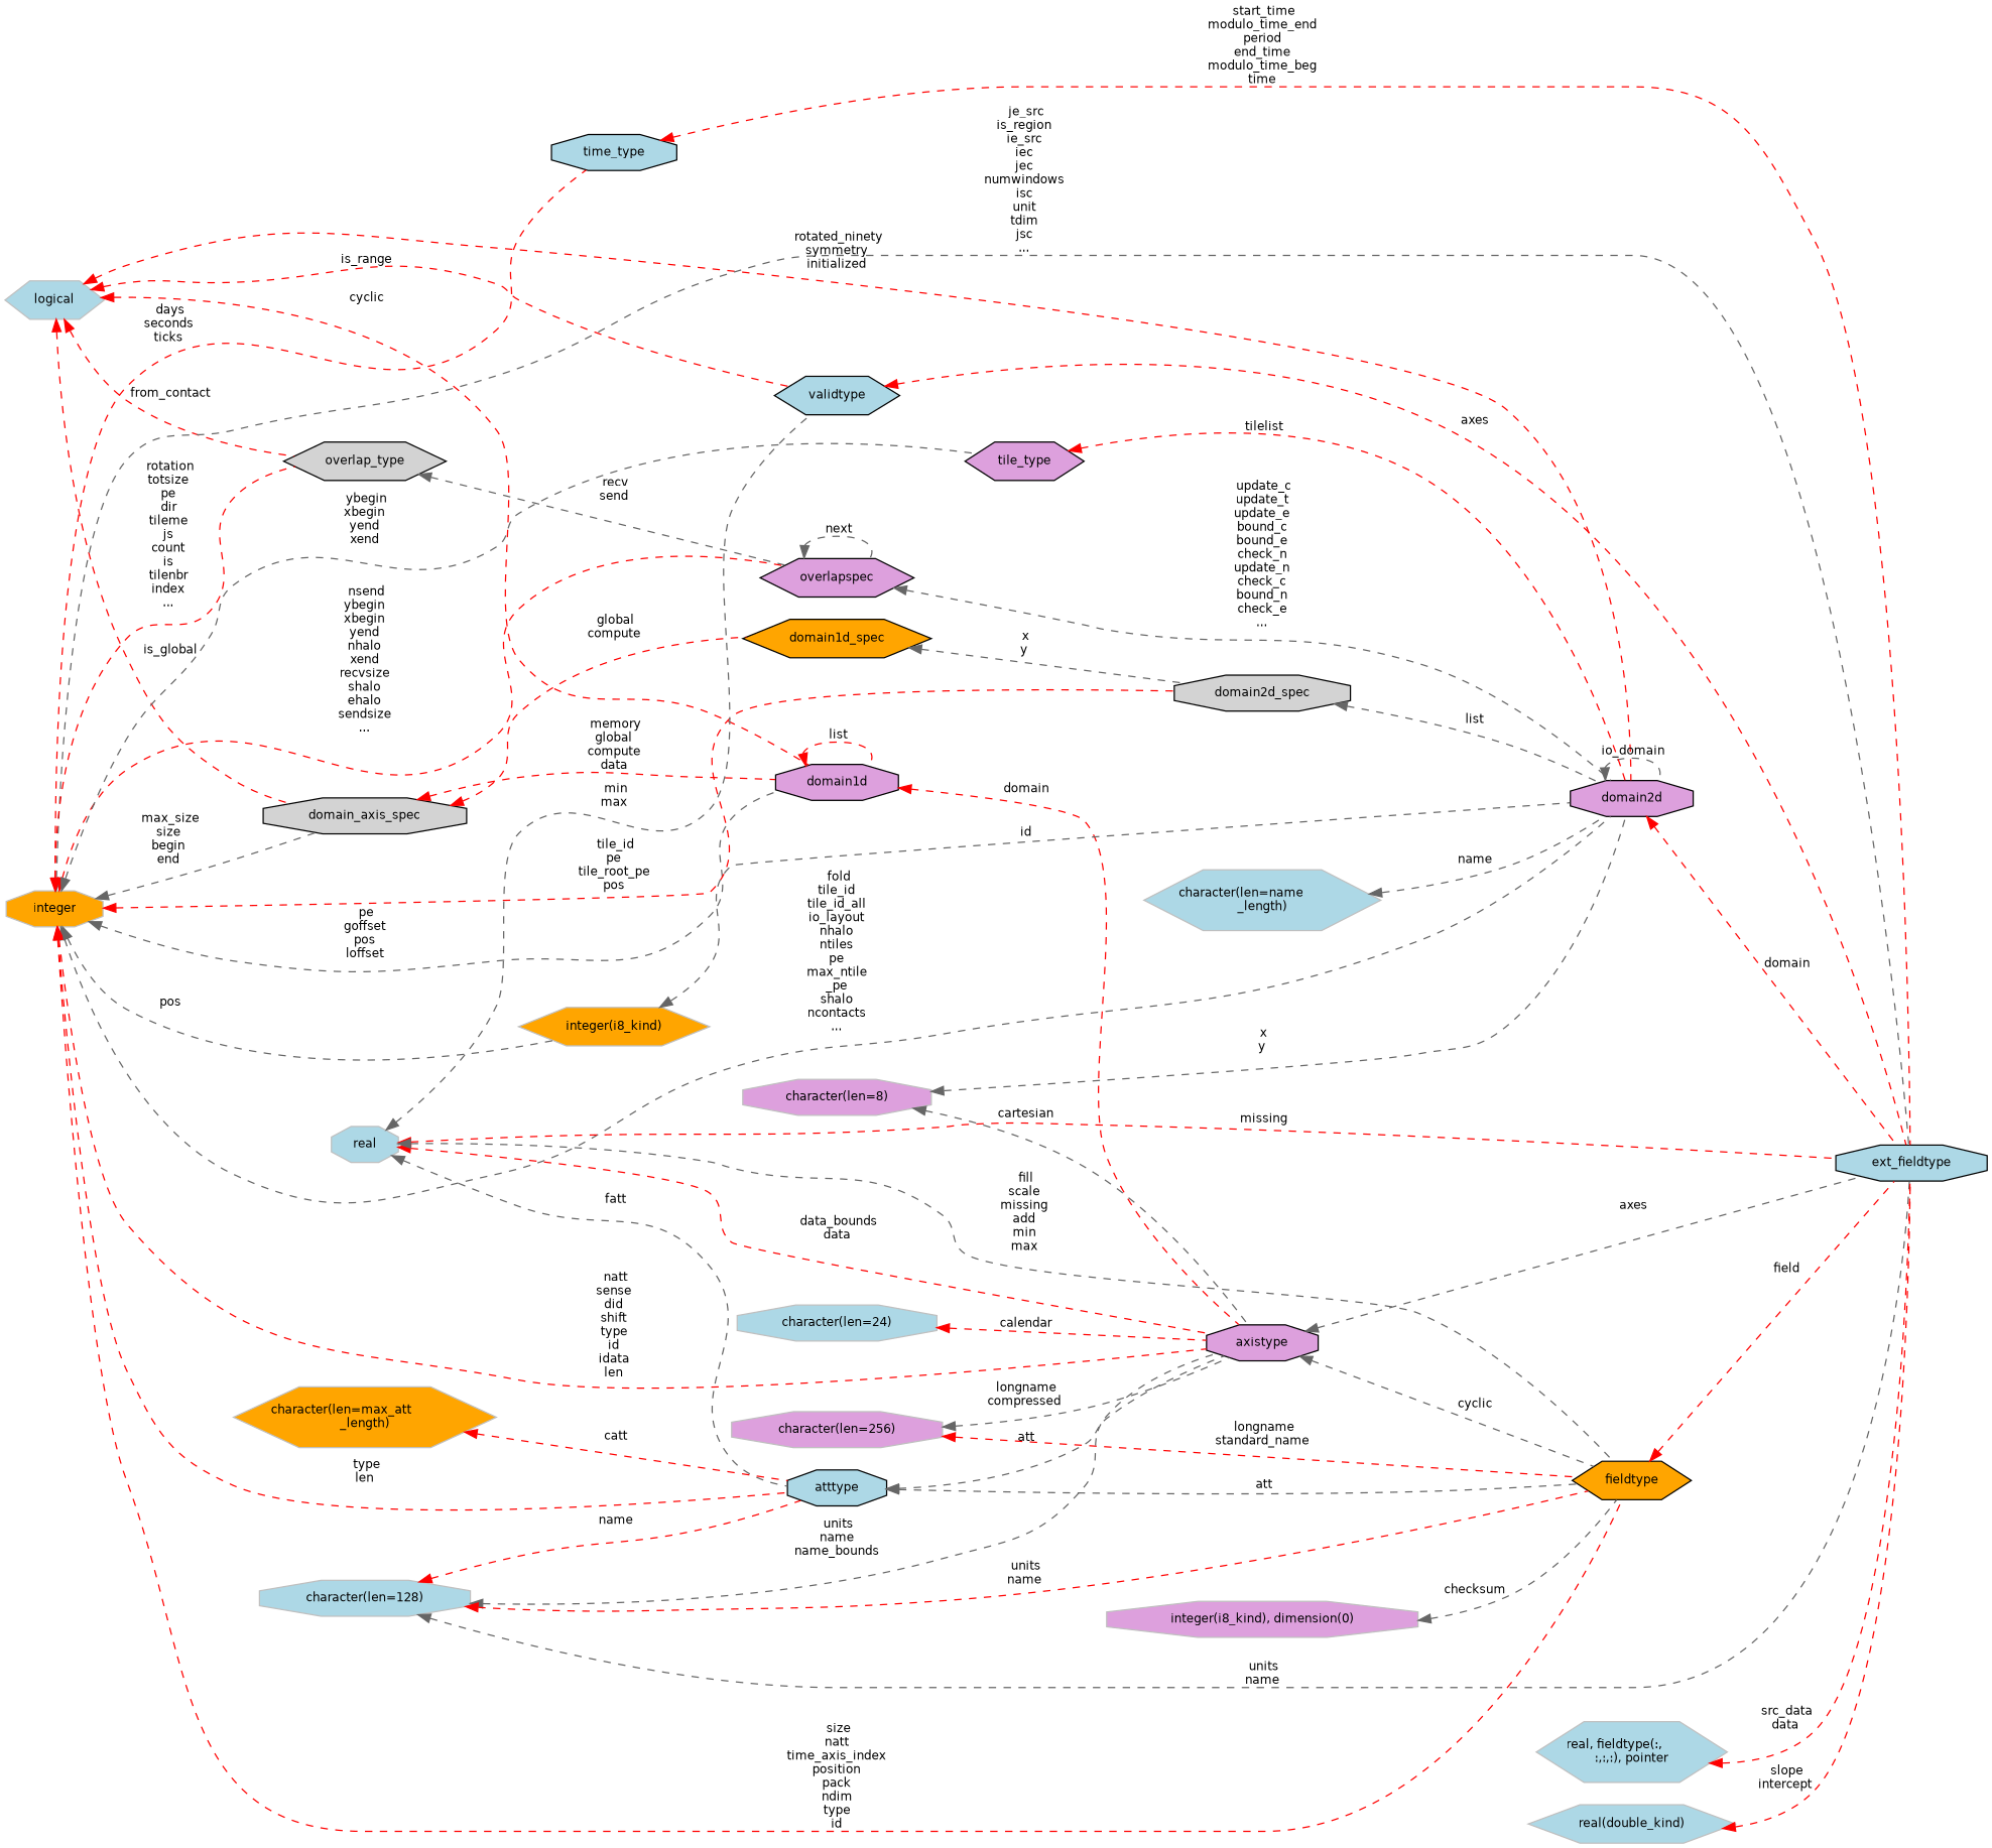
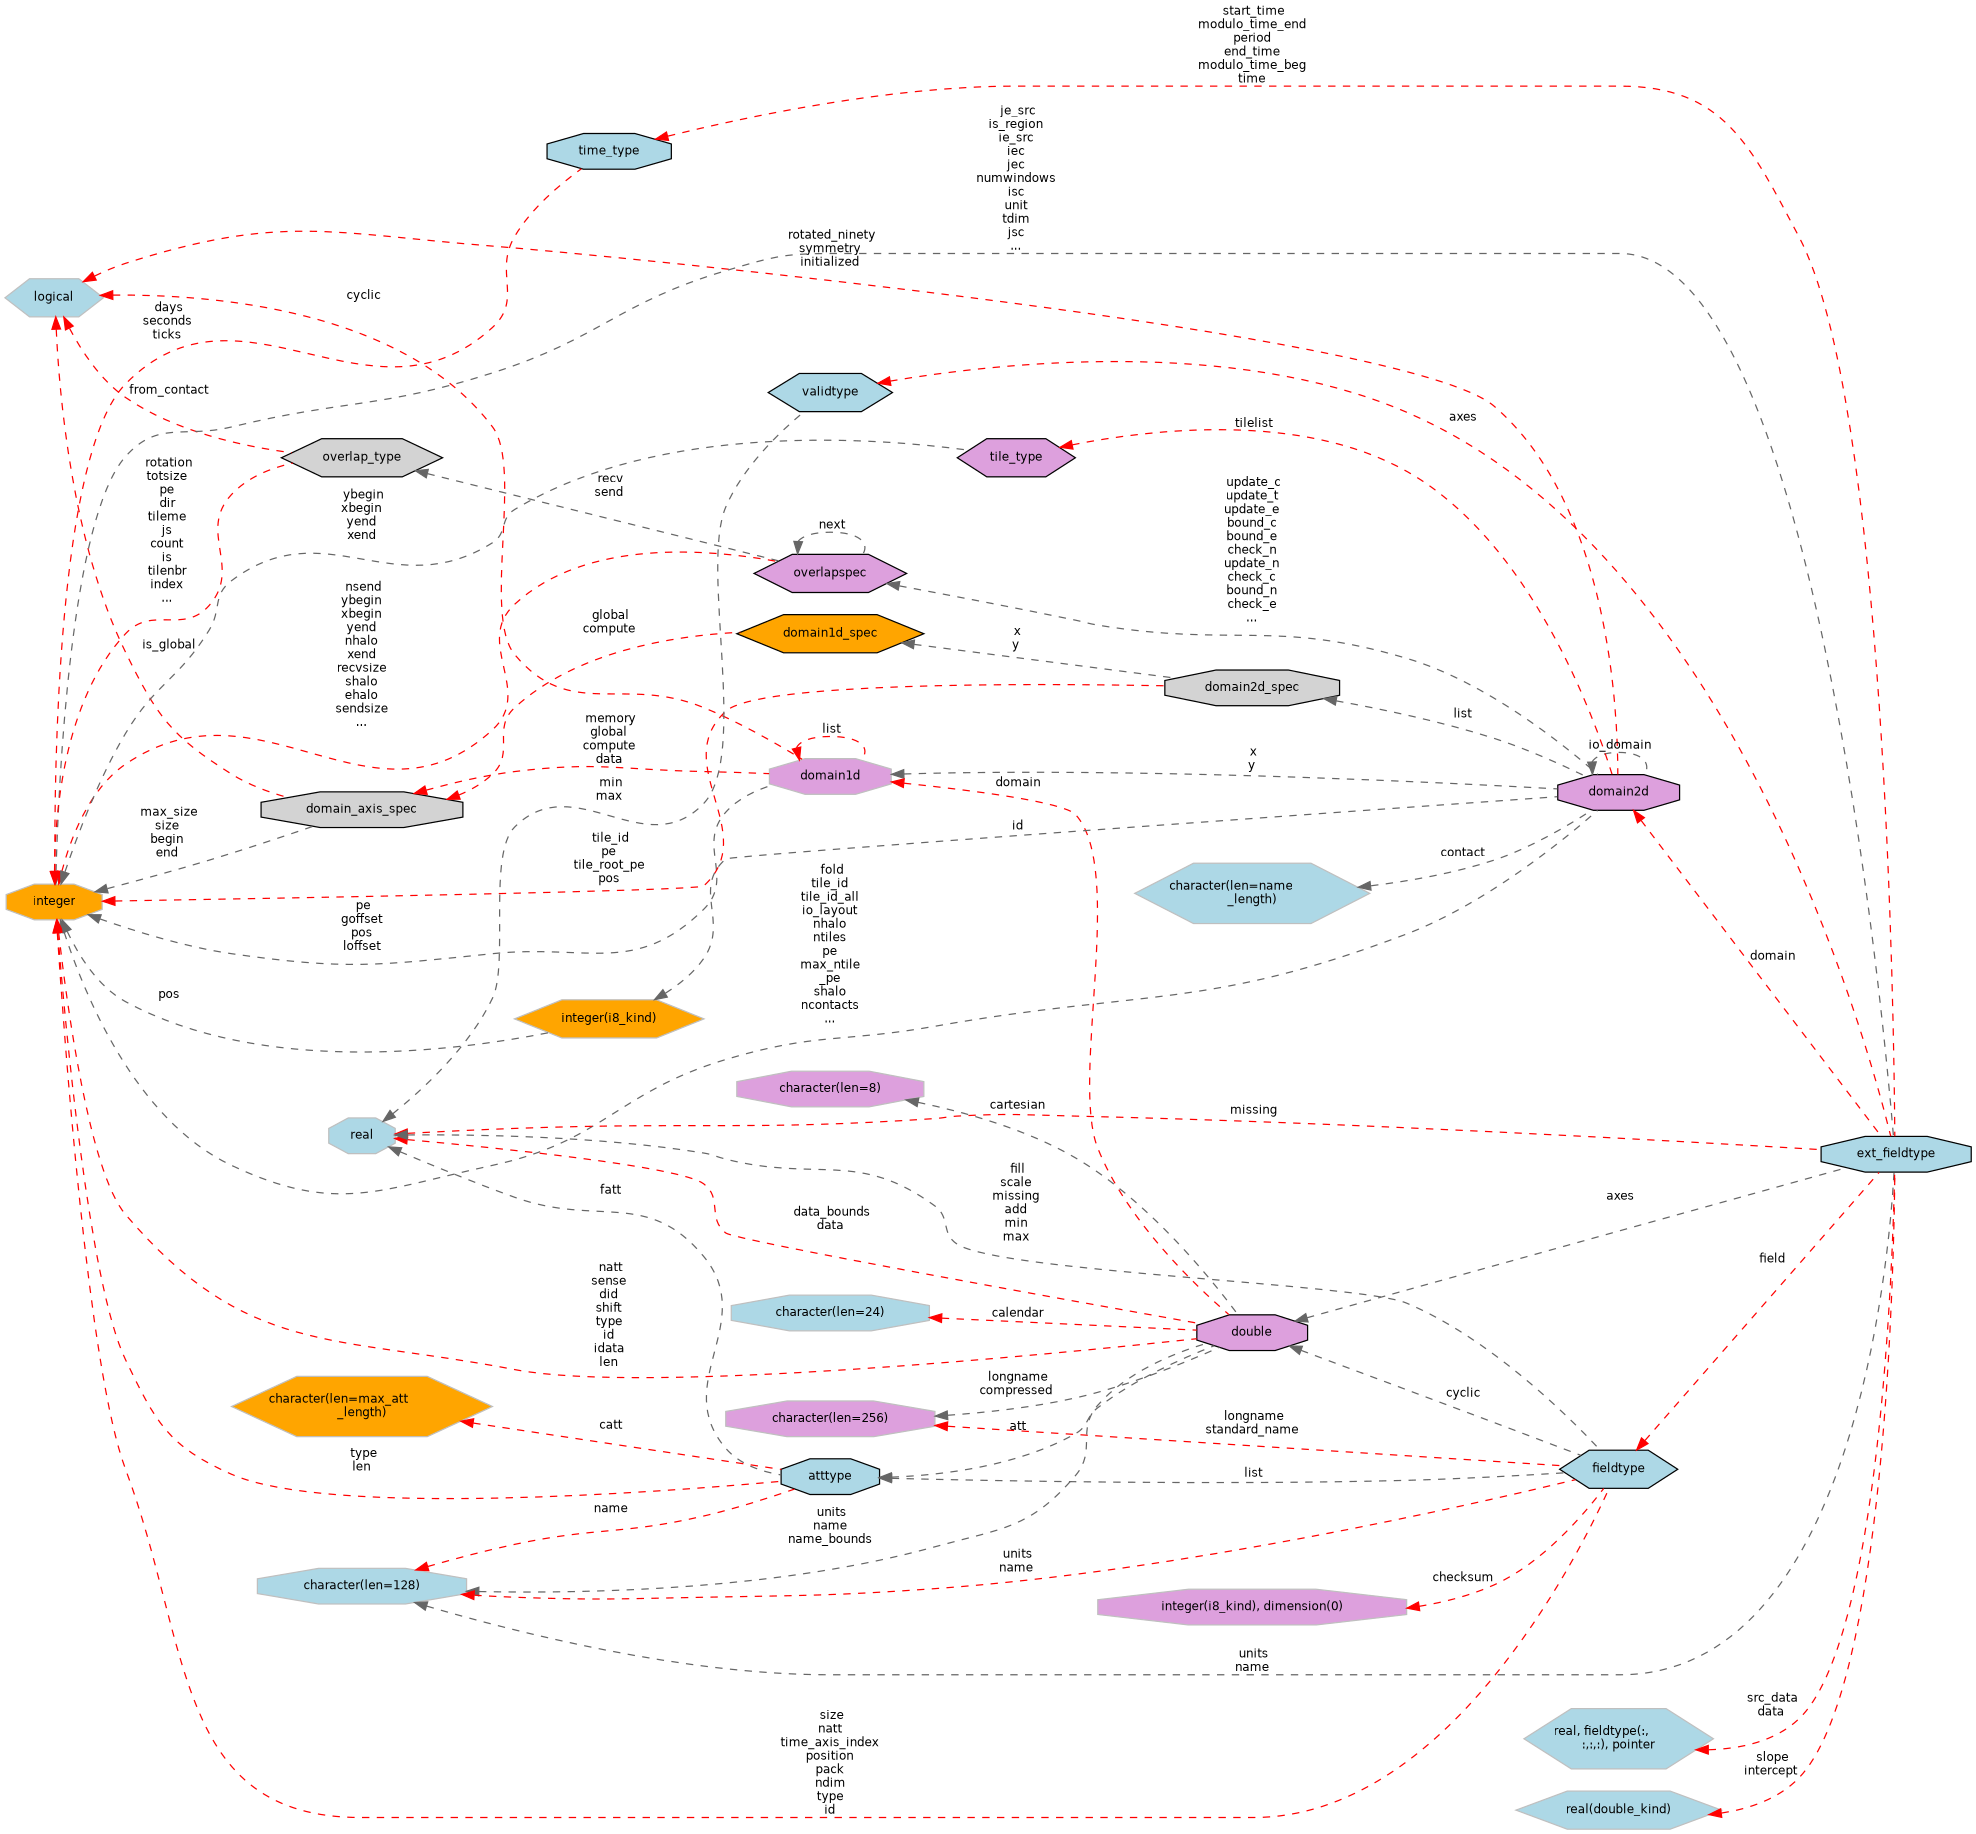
  digraph {
    rankdir=LR
    node [color=black fillcolor=lightblue fontname=Helvetica fontsize=10 shape=octagon style=filled]
    edge [color=red dir=back fontname=Helvetica fontsize=10 labelfontname=Helvetica labelfontsize=10 style=dashed]
    n1 [fontcolor=black height=0.2 label=ext_fieldtype width=0.4]
    n2 [color=grey75 height=0.2 label=logical shape=hexagon width=0.4]
-   n3 [fillcolor=plum height=0.2 label=domain1d width=0.4]
+   n3 [color=grey75 fillcolor=plum height=0.2 label=domain1d width=0.4]
    n4 [fillcolor=lightgrey height=0.2 label=domain_axis_spec width=0.4]
    n5 [fillcolor=plum height=0.2 label=domain2d width=0.4]
    n6 [fillcolor=lightgrey height=0.2 label=overlap_type shape=hexagon width=0.4]
    n7 [height=0.2 label=validtype shape=hexagon width=0.4]
-   n8 [fillcolor=plum height=0.2 label=axistype width=0.4]
+   n8 [fillcolor=plum height=0.2 label=double width=0.4]
    n9 [fillcolor=orange height=0.2 label=domain1d_spec shape=hexagon width=0.4]
    n10 [fillcolor=plum height=0.2 label=overlapspec shape=hexagon width=0.4]
    n11 [height=0.2 label=time_type width=0.4]
    n12 [color=grey75 fillcolor=orange height=0.2 label=integer width=0.4]
-   n13 [fillcolor=orange height=0.2 label=fieldtype shape=hexagon width=0.4]
+   n13 [height=0.2 label=fieldtype shape=hexagon width=0.4]
    n14 [height=0.2 label=atttype width=0.4]
    n15 [fillcolor=lightgrey height=0.2 label=domain2d_spec width=0.4]
    n16 [fillcolor=plum height=0.2 label=tile_type shape=hexagon width=0.4]
    n17 [color=grey75 fillcolor=orange height=0.2 label="integer(i8_kind)" shape=hexagon width=0.4]
    n18 [color=grey75 fillcolor=plum height=0.2 label="integer(i8_kind), dimension(0)" width=0.4]
    n19 [color=grey75 fillcolor=plum height=0.2 label="character(len=256)" width=0.4]
    n20 [color=grey75 height=0.2 label="character(len=128)" width=0.4]
    n21 [color=grey75 height=0.2 label=real width=0.4]
    n22 [color=grey75 fillcolor=orange height=0.2 label="character(len=max_att\l_length)" shape=hexagon width=0.4]
    n23 [color=grey75 fillcolor=plum height=0.2 label="character(len=8)" width=0.4]
    n24 [color=grey75 height=0.2 label="character(len=24)" width=0.4]
    n25 [color=grey75 height=0.2 label="character(len=name\l_length)" shape=hexagon width=0.4]
    n26 [color=grey75 height=0.2 label="real, fieldtype(:,\l:,:,:), pointer" shape=hexagon width=0.4]
    n27 [color=grey75 height=0.2 label="real(double_kind)" shape=hexagon width=0.4]
    n2 -> n3 [label=" cyclic"]
    n2 -> n4 [label=" is_global"]
    n2 -> n5 [label=" rotated_ninety\nsymmetry\ninitialized"]
    n2 -> n6 [label=" from_contact"]
-   n2 -> n7 [label=" is_range"]
    n3 -> n3 [label=" list"]
-   n23 -> n5 [color=gray40 label=" x\ny"]
+   n3 -> n5 [color=gray40 label=" x\ny"]
    n3 -> n8 [label=" domain"]
    n4 -> n3 [label=" memory\nglobal\ncompute\ndata"]
    n4 -> n9 [label=" global\ncompute"]
    n5 -> n1 [label=" domain"]
    n5 -> n5 [color=gray40 label=" io_domain"]
    n6 -> n10 [color=gray40 label=" recv\nsend"]
    n7 -> n1 [label=" axes"]
    n8 -> n1 [color=gray40 label=" axes"]
    n8 -> n13 [color=gray40 label=" cyclic"]
    n9 -> n15 [color=gray40 label=" x\ny"]
    n10 -> n5 [color=gray40 label=" update_c\nupdate_t\nupdate_e\nbound_c\nbound_e\ncheck_n\nupdate_n\ncheck_c\nbound_n\ncheck_e\n..."]
    n10 -> n10 [color=gray40 label=" next"]
    n11 -> n1 [label=" start_time\nmodulo_time_end\nperiod\nend_time\nmodulo_time_beg\ntime"]
    n12 -> n1 [color=gray40 label=" je_src\nis_region\nie_src\niec\njec\nnumwindows\nisc\nunit\ntdim\njsc\n..."]
    n12 -> n3 [color=gray40 label=" pe\ngoffset\npos\nloffset"]
    n12 -> n4 [color=gray40 label=" max_size\nsize\nbegin\nend"]
    n12 -> n5 [color=gray40 label=" fold\ntile_id\ntile_id_all\nio_layout\nnhalo\nntiles\npe\nmax_ntile\l_pe\nshalo\nncontacts\n..."]
    n12 -> n6 [label=" rotation\ntotsize\npe\ndir\ntileme\njs\ncount\nis\ntilenbr\nindex\n..."]
    n12 -> n8 [label=" natt\nsense\ndid\nshift\ntype\nid\nidata\nlen"]
    n12 -> n10 [label=" nsend\nybegin\nxbegin\nyend\nnhalo\nxend\nrecvsize\nshalo\nehalo\nsendsize\n..."]
    n12 -> n11 [label=" days\nseconds\nticks"]
    n12 -> n13 [label=" size\nnatt\ntime_axis_index\nposition\npack\nndim\ntype\nid"]
    n12 -> n14 [label=" type\nlen"]
    n12 -> n15 [label=" tile_id\npe\ntile_root_pe\npos"]
    n12 -> n16 [color=gray40 label=" ybegin\nxbegin\nyend\nxend"]
    n12 -> n17 [color=gray40 label=" pos"]
    n13 -> n1 [label=" field"]
    n14 -> n8 [color=gray40 label=" att"]
-   n14 -> n13 [color=gray40 label=" att"]
+   n14 -> n13 [color=gray40 label=" list"]
    n15 -> n5 [color=gray40 label=" list"]
    n16 -> n5 [label=" tilelist"]
    n17 -> n5 [color=gray40 label=" id"]
-   n18 -> n13 [color=gray40 label=" checksum"]
+   n18 -> n13 [label=" checksum"]
    n19 -> n8 [color=gray40 label=" longname\ncompressed"]
    n19 -> n13 [label=" longname\nstandard_name"]
    n20 -> n1 [color=gray40 label=" units\nname"]
    n20 -> n8 [color=gray40 label=" units\nname\nname_bounds"]
    n20 -> n13 [label=" units\nname"]
    n20 -> n14 [label=" name"]
    n21 -> n1 [label=" missing"]
    n21 -> n7 [color=gray40 label=" min\nmax"]
    n21 -> n8 [label=" data_bounds\ndata"]
    n21 -> n13 [color=gray40 label=" fill\nscale\nmissing\nadd\nmin\nmax"]
    n21 -> n14 [color=gray40 label=" fatt"]
    n22 -> n14 [label=" catt"]
    n23 -> n8 [color=gray40 label=" cartesian"]
    n24 -> n8 [label=" calendar"]
-   n25 -> n5 [color=gray40 label=" name"]
+   n25 -> n5 [color=gray40 label=" contact"]
    n26 -> n1 [label=" src_data\ndata"]
    n27 -> n1 [label=" slope\nintercept"]
  }
